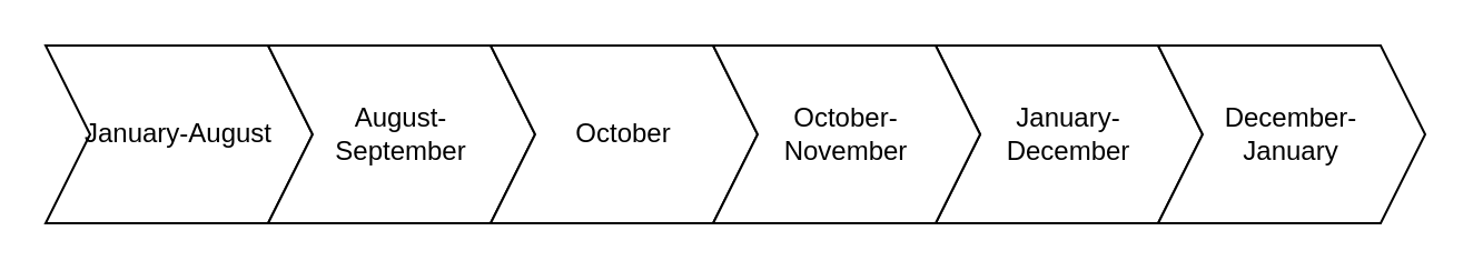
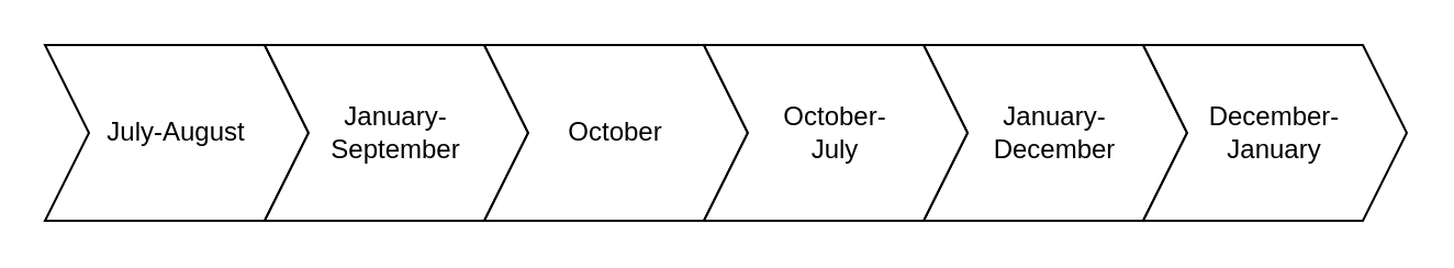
  <mxCell id="0" />
  <mxCell id="1" parent="0" />
  <mxCell id="2" value="" style="group" vertex="1" connectable="0" parent="1"><mxGeometry x="20" y="20" width="520" height="80" as="geometry" /></mxCell>
- <mxCell id="3" value="January-August" style="shape=step;perimeter=stepPerimeter;whiteSpace=wrap;html=1;fixedSize=1;" vertex="1" parent="2"><mxGeometry width="120" height="80" as="geometry" /></mxCell>
- <mxCell id="4" value="August-&lt;br&gt;September" style="shape=step;perimeter=stepPerimeter;whiteSpace=wrap;html=1;fixedSize=1;" vertex="1" parent="2"><mxGeometry x="100" width="120" height="80" as="geometry" /></mxCell>
+ <mxCell id="3" value="July-August" style="shape=step;perimeter=stepPerimeter;whiteSpace=wrap;html=1;fixedSize=1;" vertex="1" parent="2"><mxGeometry width="120" height="80" as="geometry" /></mxCell>
+ <mxCell id="4" value="January-&lt;br&gt;September" style="shape=step;perimeter=stepPerimeter;whiteSpace=wrap;html=1;fixedSize=1;" vertex="1" parent="2"><mxGeometry x="100" width="120" height="80" as="geometry" /></mxCell>
  <mxCell id="5" value="January-&lt;br&gt;December" style="shape=step;perimeter=stepPerimeter;whiteSpace=wrap;html=1;fixedSize=1;" vertex="1" parent="2"><mxGeometry x="400" width="120" height="80" as="geometry" /></mxCell>
  <mxCell id="6" value="October" style="shape=step;perimeter=stepPerimeter;whiteSpace=wrap;html=1;fixedSize=1;" vertex="1" parent="2"><mxGeometry x="200" width="120" height="80" as="geometry" /></mxCell>
- <mxCell id="7" value="October-&lt;br&gt;November" style="shape=step;perimeter=stepPerimeter;whiteSpace=wrap;html=1;fixedSize=1;" vertex="1" parent="2"><mxGeometry x="300" width="120" height="80" as="geometry" /></mxCell>
+ <mxCell id="7" value="October-&lt;br&gt;July" style="shape=step;perimeter=stepPerimeter;whiteSpace=wrap;html=1;fixedSize=1;" vertex="1" parent="2"><mxGeometry x="300" width="120" height="80" as="geometry" /></mxCell>
  <mxCell id="8" value="December-&lt;br&gt;January" style="shape=step;perimeter=stepPerimeter;whiteSpace=wrap;html=1;fixedSize=1;" vertex="1" parent="1"><mxGeometry x="520" y="20" width="120" height="80" as="geometry" /></mxCell>
